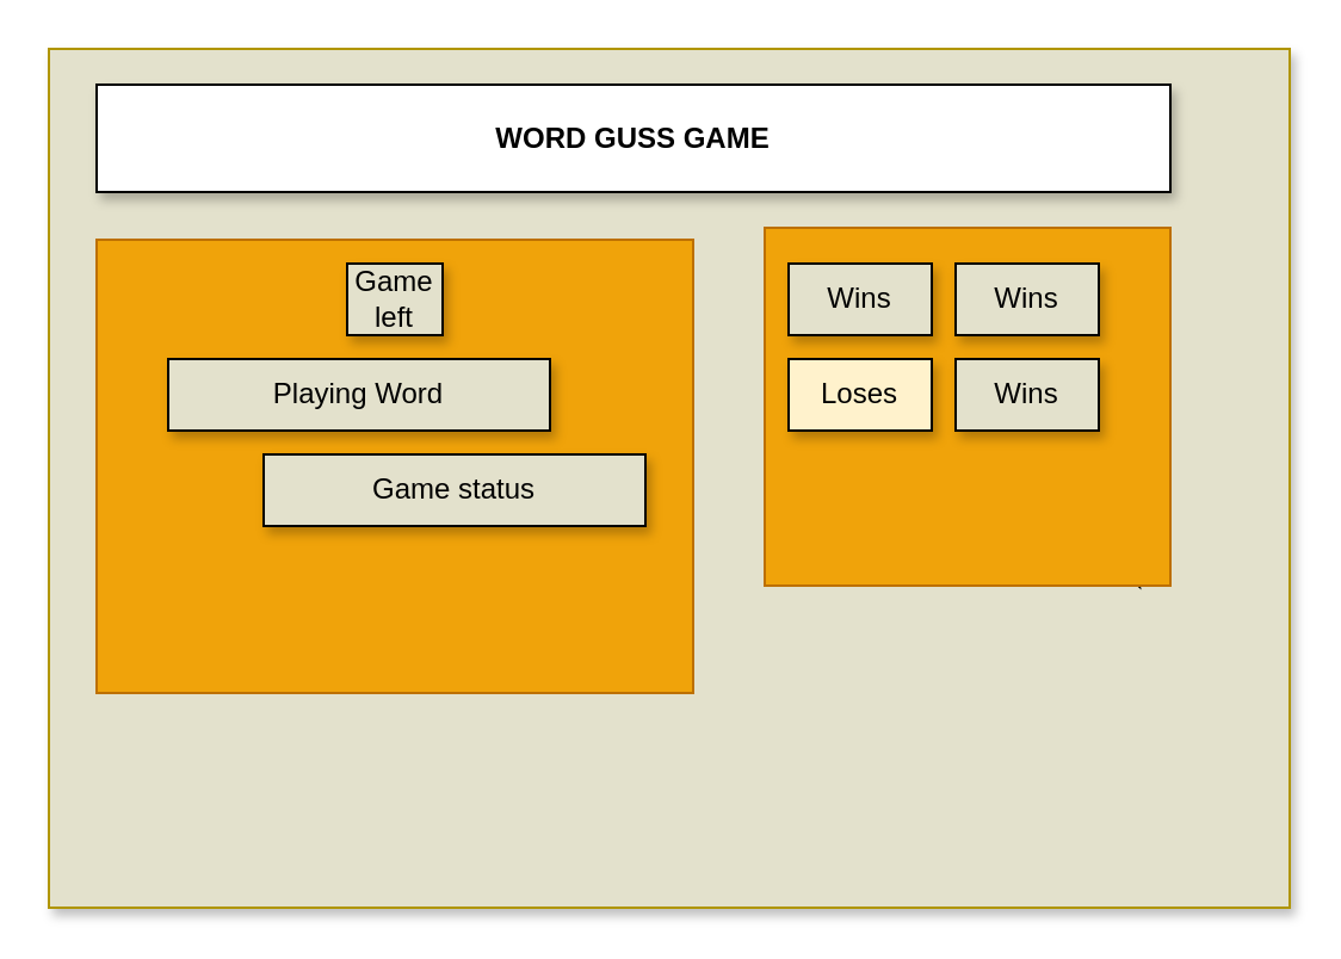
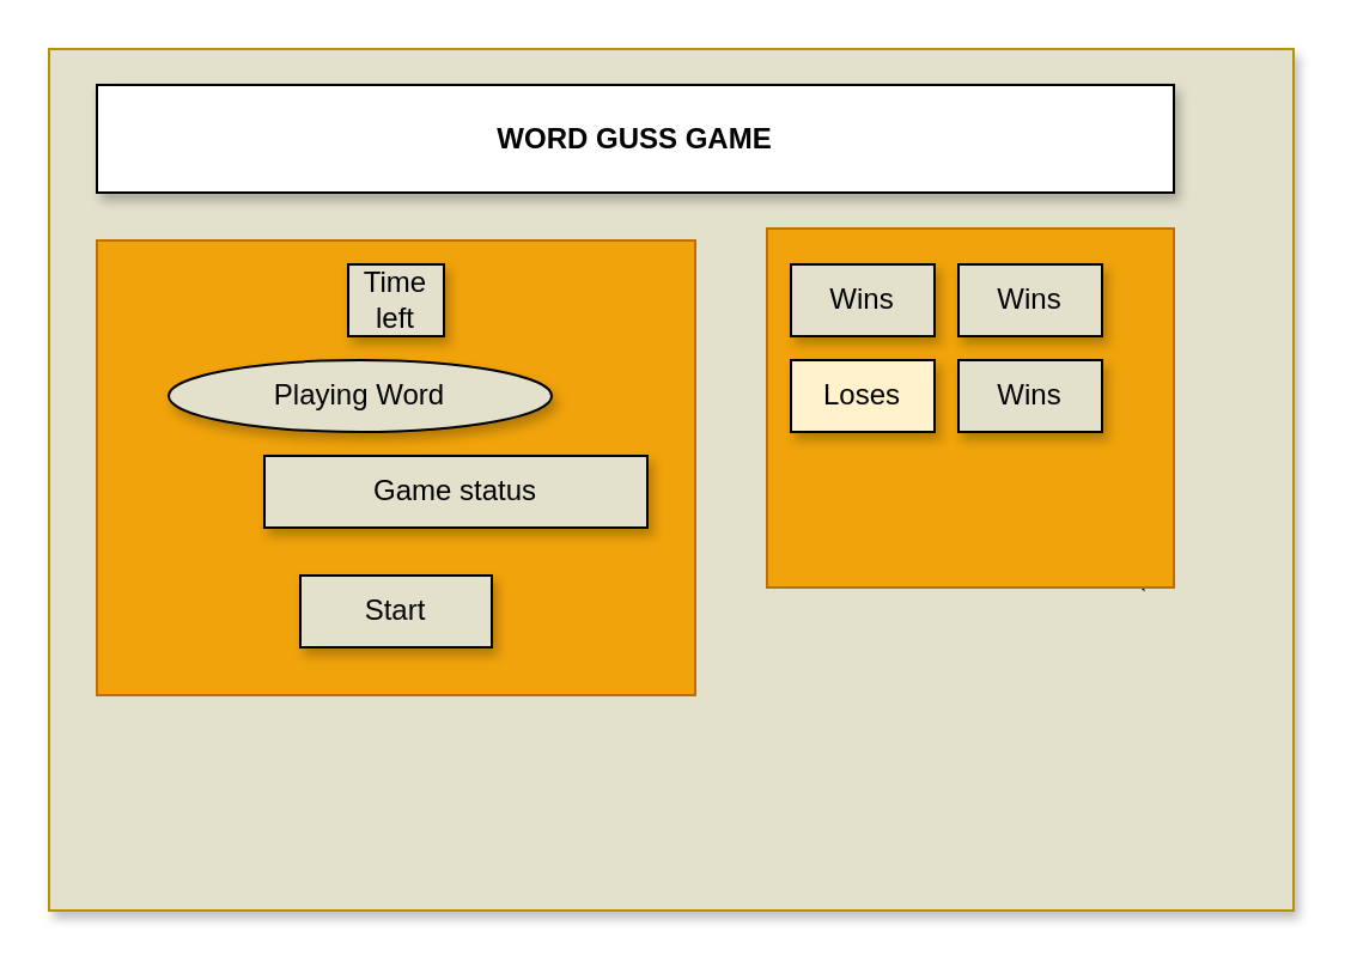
  <mxCell id="0" />
  <mxCell id="1" parent="0" />
  <mxCell id="2" value="" style="whiteSpace=wrap;html=1;fillColor=#E3E1CC;shadow=1;fontColor=#000000;strokeColor=#B09500;" parent="1" vertex="1"><mxGeometry x="20" y="20" width="520" height="360" as="geometry" /></mxCell>
  <mxCell id="3" value="" style="whiteSpace=wrap;html=1;fillColor=#f0a30a;fontColor=#000000;strokeColor=#BD7000;" parent="1" vertex="1"><mxGeometry x="40" y="100" width="250" height="190" as="geometry" /></mxCell>
  <mxCell id="4" style="edgeStyle=none;html=1;exitX=1;exitY=1;exitDx=0;exitDy=0;" parent="1" source="5" edge="1"><mxGeometry relative="1" as="geometry"><mxPoint x="470" y="240" as="targetPoint" /></mxGeometry></mxCell>
  <mxCell id="5" value="" style="whiteSpace=wrap;html=1;fillColor=#f0a30a;fontColor=#000000;strokeColor=#BD7000;" parent="1" vertex="1"><mxGeometry x="320" y="95" width="170" height="150" as="geometry" /></mxCell>
  <mxCell id="6" value="WORD GUSS GAME" style="whiteSpace=wrap;html=1;shadow=1;fillColor=#ffffff;fontStyle=1;fontColor=#000000;" vertex="1" parent="1"><mxGeometry x="40" y="35" width="450" height="45" as="geometry" /></mxCell>
- <mxCell id="7" value="Playing Word" style="whiteSpace=wrap;html=1;shadow=1;fontColor=#000000;fillColor=#E3E1CC;" vertex="1" parent="1"><mxGeometry x="70" y="150" width="160" height="30" as="geometry" /></mxCell>
- <mxCell id="9" value="Game left" style="whiteSpace=wrap;html=1;shadow=1;fontColor=#000000;fillColor=#E3E1CC;" vertex="1" parent="1"><mxGeometry x="145" y="110" width="40" height="30" as="geometry" /></mxCell>
+ <mxCell id="7" value="Playing Word" style="ellipse;whiteSpace=wrap;html=1;shadow=1;fontColor=#000000;fillColor=#E3E1CC;" vertex="1" parent="1"><mxGeometry x="70" y="150" width="160" height="30" as="geometry" /></mxCell>
+ <mxCell id="8" value="Start" style="whiteSpace=wrap;html=1;shadow=1;fontColor=#000000;fillColor=#E3E1CC;" vertex="1" parent="1"><mxGeometry x="125" y="240" width="80" height="30" as="geometry" /></mxCell>
+ <mxCell id="9" value="Time left" style="whiteSpace=wrap;html=1;shadow=1;fontColor=#000000;fillColor=#E3E1CC;" vertex="1" parent="1"><mxGeometry x="145" y="110" width="40" height="30" as="geometry" /></mxCell>
  <mxCell id="10" value="Game status" style="whiteSpace=wrap;html=1;shadow=1;fontColor=#000000;fillColor=#E3E1CC;" vertex="1" parent="1"><mxGeometry x="110" y="190" width="160" height="30" as="geometry" /></mxCell>
  <mxCell id="11" value="Wins" style="whiteSpace=wrap;html=1;shadow=1;fontColor=#000000;fillColor=#E3E1CC;" vertex="1" parent="1"><mxGeometry x="330" y="110" width="60" height="30" as="geometry" /></mxCell>
  <mxCell id="12" value="Wins" style="whiteSpace=wrap;html=1;shadow=1;fontColor=#000000;fillColor=#E3E1CC;" vertex="1" parent="1"><mxGeometry x="400" y="110" width="60" height="30" as="geometry" /></mxCell>
  <mxCell id="13" value="Loses" style="whiteSpace=wrap;html=1;shadow=1;fontColor=#000000;fillColor=#fff2cc;" vertex="1" parent="1"><mxGeometry x="330" y="150" width="60" height="30" as="geometry" /></mxCell>
  <mxCell id="14" value="Wins" style="whiteSpace=wrap;html=1;shadow=1;fontColor=#000000;fillColor=#E3E1CC;" vertex="1" parent="1"><mxGeometry x="400" y="150" width="60" height="30" as="geometry" /></mxCell>
